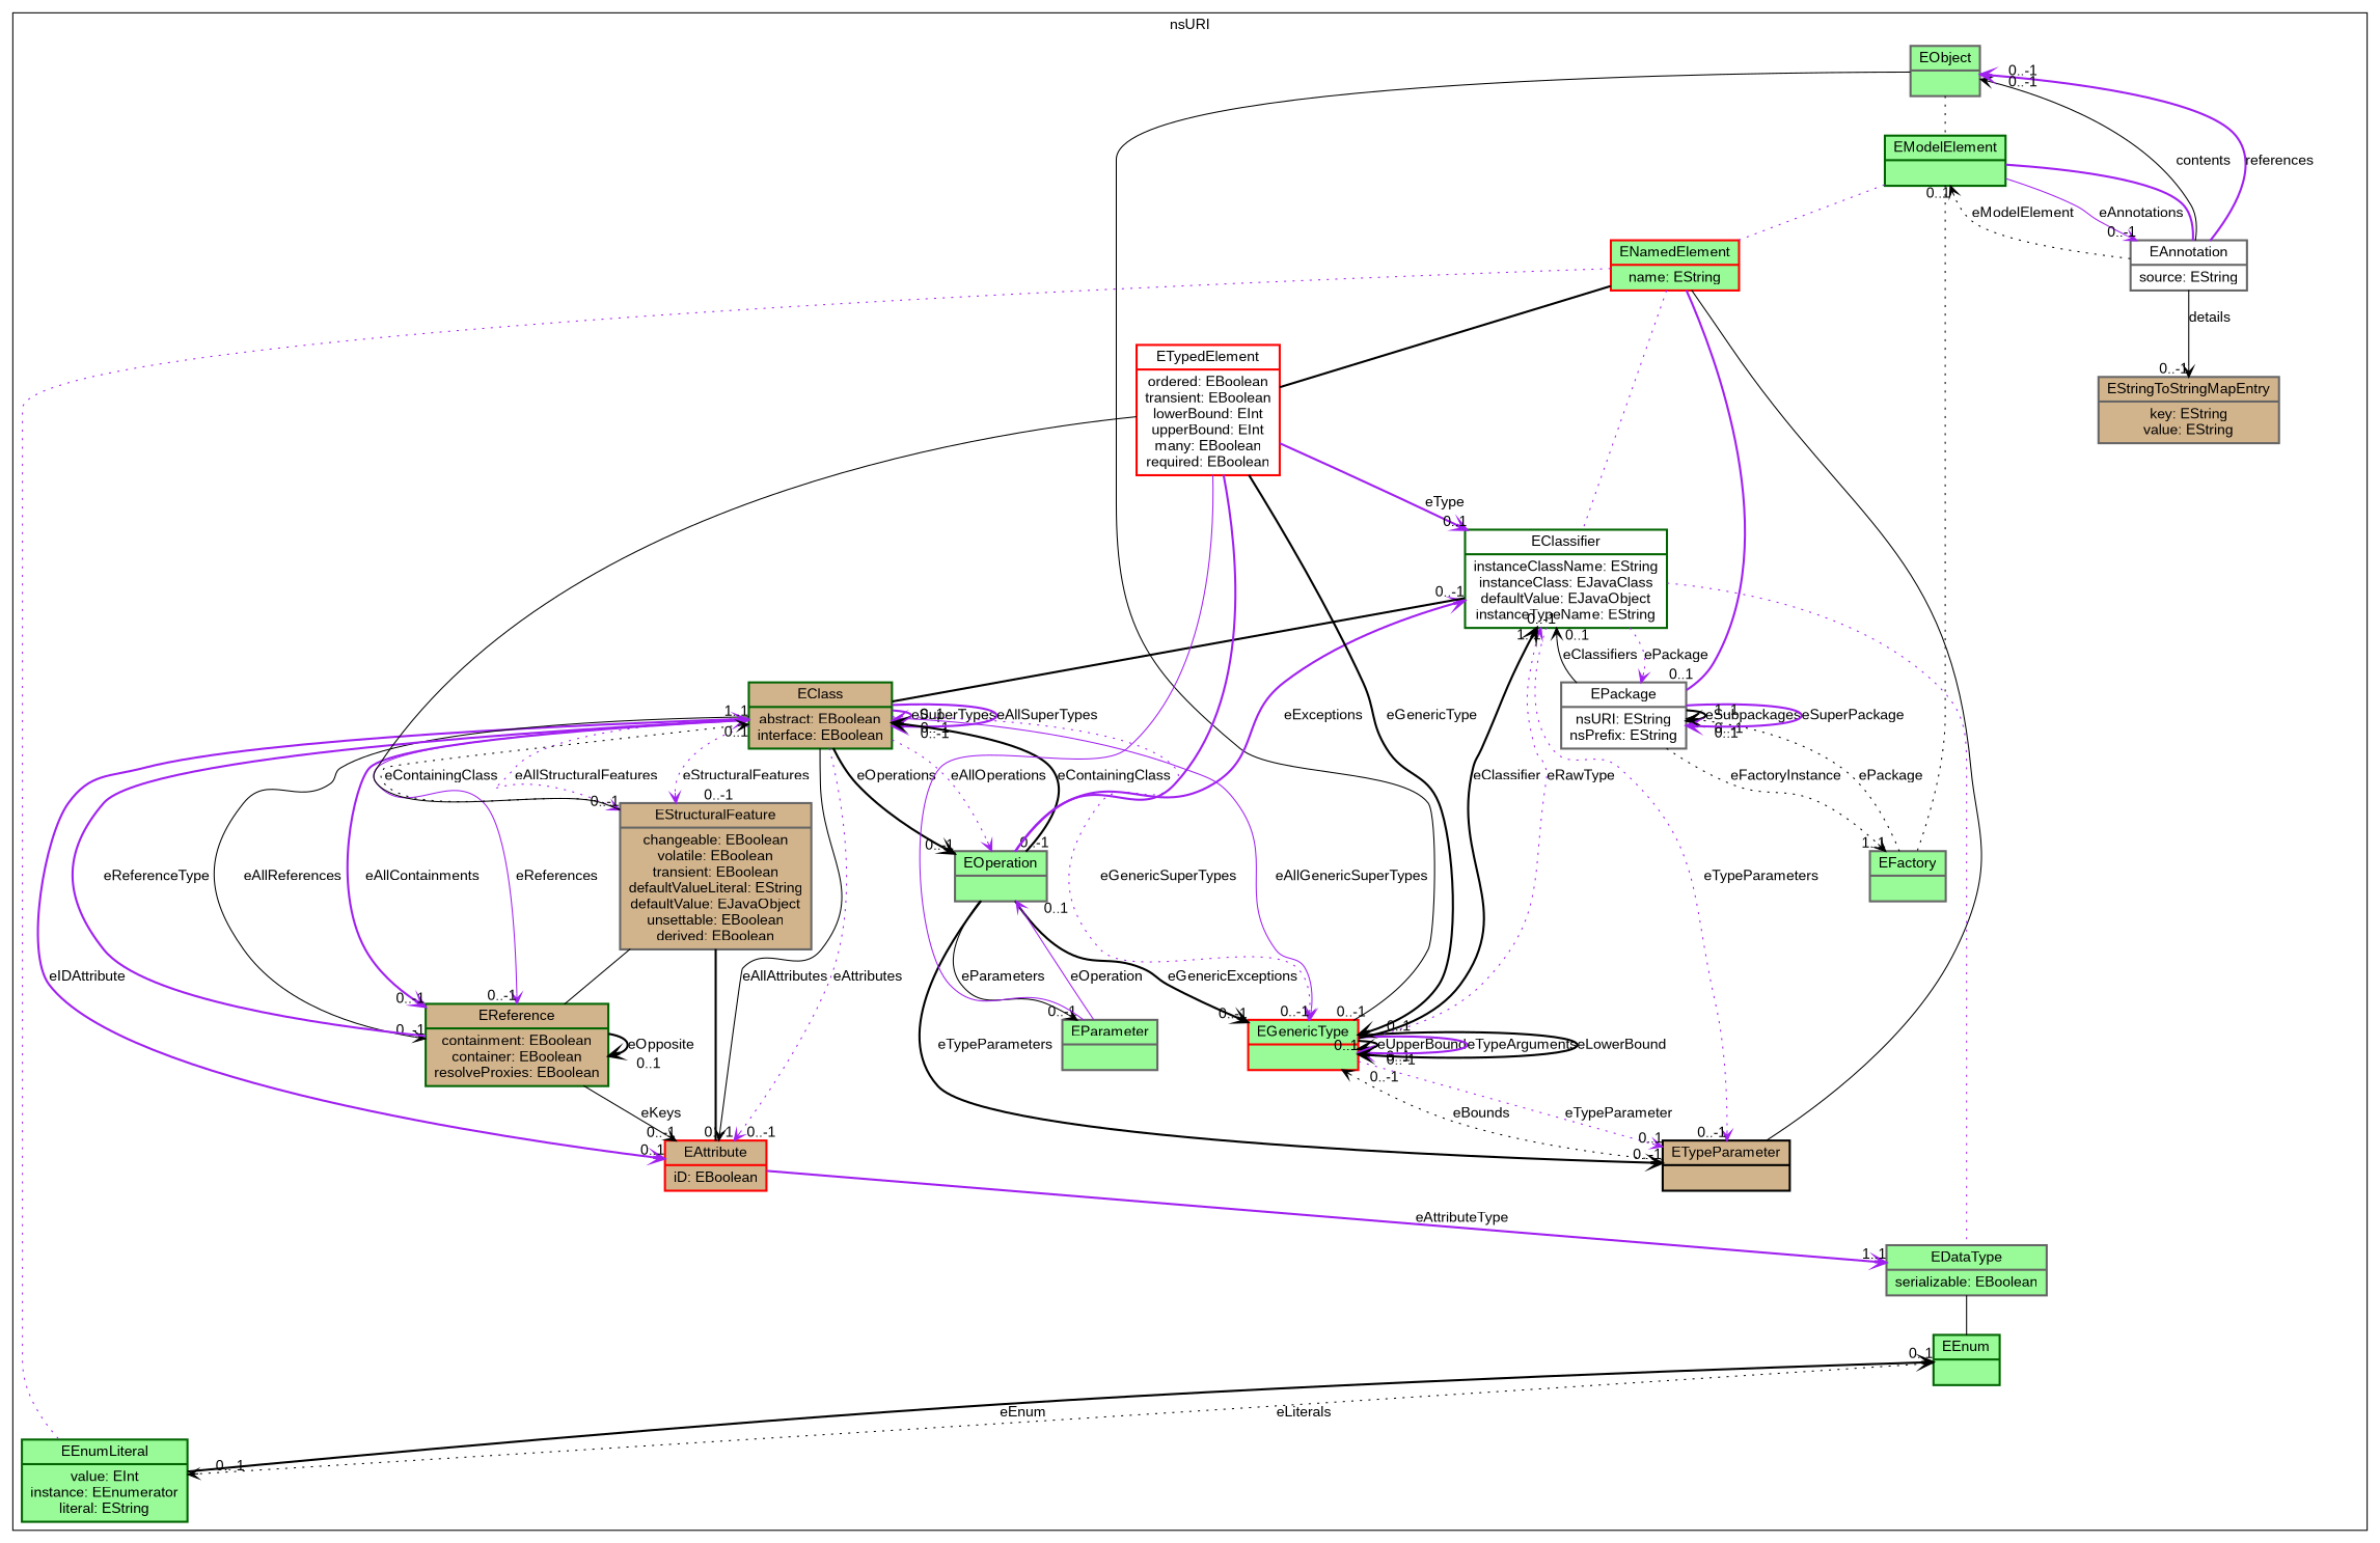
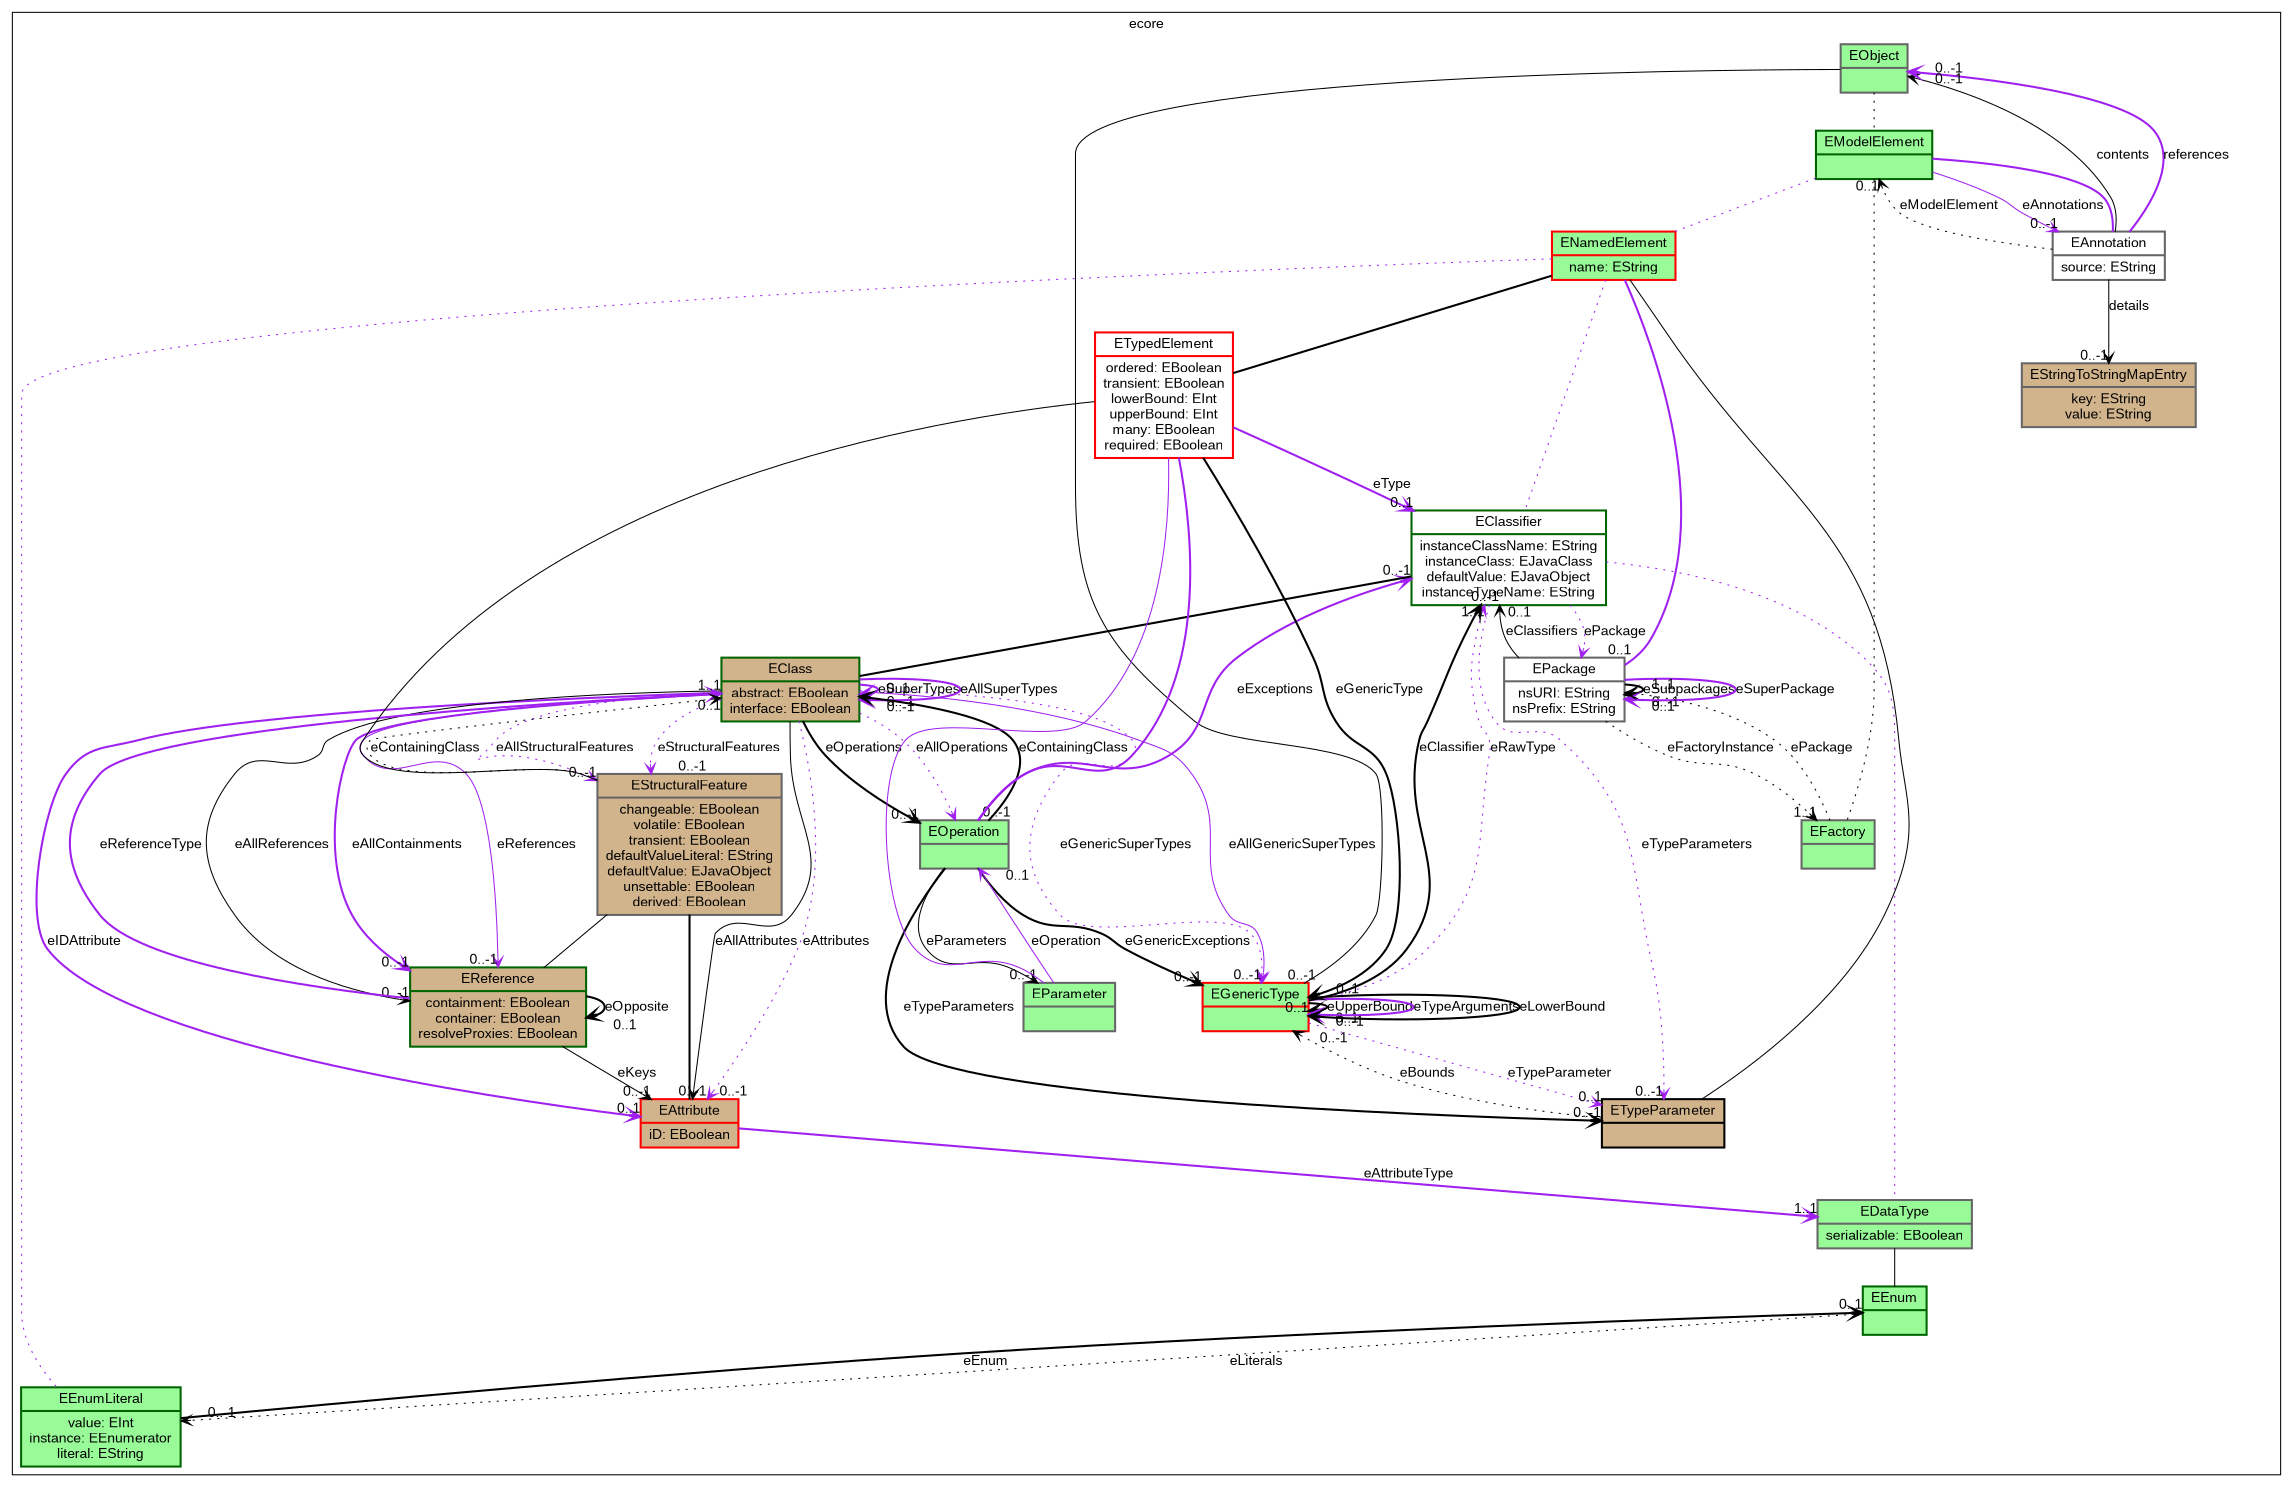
  digraph {
    fontname=arial
    node [color=gray40 fillcolor=palegreen fontname=arial shape=record style="bold, filled,filled"]
    edge [arrowhead=vee arrowtail=none color=black fontname=arial headlabel="       0..-1" style=bold weight=1]
    n1 [color=red fillcolor=tan label="{EAttribute|iD: EBoolean}"]
    n2 [label="{EDataType|serializable: EBoolean}"]
    n3 [fillcolor=white label="{EAnnotation|source: EString}"]
    n4 [color=darkgreen label="{EModelElement|}"]
    n5 [label="{EObject|}"]
    n6 [fillcolor=tan label="{EStringToStringMapEntry|key: EString\nvalue: EString}"]
    n7 [color=darkgreen fillcolor=tan label="{EClass|abstract: EBoolean\ninterface: EBoolean}"]
    n8 [label="{EOperation|}"]
    n9 [color=darkgreen fillcolor=tan label="{EReference|containment: EBoolean\ncontainer: EBoolean\nresolveProxies: EBoolean}"]
    n10 [fillcolor=tan label="{EStructuralFeature|changeable: EBoolean\nvolatile: EBoolean\ntransient: EBoolean\ndefaultValueLiteral: EString\ndefaultValue: EJavaObject\nunsettable: EBoolean\nderived: EBoolean}"]
    n11 [color=red label="{EGenericType|}"]
    n12 [color=darkgreen fillcolor=white label="{EClassifier|instanceClassName: EString\ninstanceClass: EJavaClass\ndefaultValue: EJavaObject\ninstanceTypeName: EString}"]
    n13 [fillcolor=white label="{EPackage|nsURI: EString\nnsPrefix: EString}"]
    n14 [color=black fillcolor=tan label="{ETypeParameter|}"]
    n15 [color=darkgreen label="{EEnum|}"]
    n16 [color=darkgreen label="{EEnumLiteral|value: EInt\ninstance: EEnumerator\nliteral: EString}"]
    n17 [label="{EFactory|}"]
    n18 [color=red label="{ENamedElement|name: EString}"]
    n19 [color=red fillcolor=white label="{ETypedElement|ordered: EBoolean\ntransient: EBoolean\nlowerBound: EInt\nupperBound: EInt\nmany: EBoolean\nrequired: EBoolean}"]
    n20 [label="{EParameter|}"]
    subgraph cluster_1 {
-     label=nsURI
+     label=ecore
      n1
      n2
      n3
      n4
      n5
      n6
      n7
      n8
      n9
      n10
      n11
      n12
      n13
      n14
      n15
      n16
      n17
      n18
      n19
      n20
    }
    n1 -> n2 [color=purple headlabel="       1..1" label=eAttributeType]
    n2 -> n15 [arrowhead=none arrowtail=empty style=solid weight=100 headlabel=""]
    n3 -> n4 [headlabel="       0..1" label=eModelElement style=dotted]
    n3 -> n5 [arrowtail=diamond label=contents style=solid weight=50]
    n3 -> n5 [color=purple label=references]
    n3 -> n6 [arrowtail=diamond label=details style=solid weight=50]
    n4 -> n3 [arrowtail=diamond color=purple label=eAnnotations style=solid weight=50]
    n4 -> n3 [arrowhead=none arrowtail=empty color=purple weight=100 headlabel=""]
    n4 -> n17 [arrowhead=none arrowtail=empty style=dotted weight=100 headlabel=""]
    n4 -> n18 [arrowhead=none arrowtail=empty color=purple style=dotted weight=100 headlabel=""]
    n5 -> n4 [arrowhead=none arrowtail=empty style=dotted weight=100 headlabel=""]
    n5 -> n11 [arrowhead=none arrowtail=empty style=solid weight=100 headlabel=""]
    n7 -> n1 [label=eAllAttributes style=solid]
    n7 -> n1 [color=purple label=eAttributes style=dotted]
    n7 -> n1 [color=purple headlabel="       0..1" label=eIDAttribute]
    n7 -> n7 [color=purple label=eSuperTypes]
    n7 -> n7 [color=purple label=eAllSuperTypes]
    n7 -> n8 [arrowtail=diamond label=eOperations weight=50]
    n7 -> n8 [color=purple label=eAllOperations style=dotted]
    n7 -> n9 [label=eAllReferences style=solid]
    n7 -> n9 [color=purple label=eReferences style=solid]
    n7 -> n9 [color=purple label=eAllContainments]
    n7 -> n10 [color=purple label=eAllStructuralFeatures style=dotted]
    n7 -> n10 [arrowtail=diamond color=purple label=eStructuralFeatures style=dotted weight=50]
    n7 -> n11 [arrowtail=diamond color=purple label=eGenericSuperTypes style=dotted weight=50]
    n7 -> n11 [color=purple label=eAllGenericSuperTypes style=solid]
    n8 -> n7 [headlabel="       0..1" label=eContainingClass]
    n8 -> n11 [arrowtail=diamond label=eGenericExceptions weight=50]
    n8 -> n12 [color=purple label=eExceptions]
    n8 -> n14 [arrowtail=diamond label=eTypeParameters weight=50]
    n8 -> n20 [arrowtail=diamond label=eParameters style=solid weight=50]
    n9 -> n1 [label=eKeys style=solid]
    n9 -> n7 [color=purple headlabel="       1..1" label=eReferenceType]
    n9 -> n9 [headlabel="       0..1" label=eOpposite]
    n10 -> n1 [arrowhead=none arrowtail=empty weight=100 headlabel=""]
    n10 -> n7 [headlabel="       0..1" label=eContainingClass style=dotted]
    n10 -> n9 [arrowhead=none arrowtail=empty style=solid weight=100 headlabel=""]
    n11 -> n11 [arrowtail=diamond headlabel="       0..1" label=eUpperBound weight=50]
    n11 -> n11 [arrowtail=diamond color=purple label=eTypeArguments weight=50]
    n11 -> n11 [arrowtail=diamond headlabel="       0..1" label=eLowerBound weight=50]
    n11 -> n12 [color=purple headlabel="       1..1" label=eRawType style=dotted]
    n11 -> n12 [headlabel="       0..1" label=eClassifier]
    n11 -> n14 [color=purple headlabel="       0..1" label=eTypeParameter style=dotted]
    n12 -> n2 [arrowhead=none arrowtail=empty color=purple style=dotted weight=100 headlabel=""]
    n12 -> n7 [arrowhead=none arrowtail=empty weight=100 headlabel=""]
    n12 -> n13 [color=purple headlabel="       0..1" label=ePackage style=dotted]
    n12 -> n14 [arrowtail=diamond color=purple label=eTypeParameters style=dotted weight=50]
    n13 -> n12 [arrowtail=diamond label=eClassifiers style=solid weight=50]
    n13 -> n13 [arrowtail=diamond label=eSubpackages weight=50]
    n13 -> n13 [color=purple headlabel="       0..1" label=eSuperPackage]
    n13 -> n17 [headlabel="       1..1" label=eFactoryInstance style=dotted]
    n14 -> n11 [arrowtail=diamond label=eBounds style=dotted weight=50]
    n15 -> n16 [arrowtail=diamond label=eLiterals style=dotted weight=50]
    n16 -> n15 [headlabel="       0..1" label=eEnum]
    n17 -> n13 [headlabel="       1..1" label=ePackage style=dotted]
    n18 -> n12 [arrowhead=none arrowtail=empty color=purple style=dotted weight=100 headlabel=""]
    n18 -> n13 [arrowhead=none arrowtail=empty color=purple weight=100 headlabel=""]
    n18 -> n14 [arrowhead=none arrowtail=empty style=solid weight=100 headlabel=""]
    n18 -> n16 [arrowhead=none arrowtail=empty color=purple style=dotted weight=100 headlabel=""]
    n18 -> n19 [arrowhead=none arrowtail=empty weight=100 headlabel=""]
    n19 -> n8 [arrowhead=none arrowtail=empty color=purple weight=100 headlabel=""]
    n19 -> n10 [arrowhead=none arrowtail=empty style=solid weight=100 headlabel=""]
    n19 -> n11 [arrowtail=diamond headlabel="       0..1" label=eGenericType weight=50]
    n19 -> n12 [color=purple headlabel="       0..1" label=eType]
    n19 -> n20 [arrowhead=none arrowtail=empty color=purple style=solid weight=100 headlabel=""]
    n20 -> n8 [color=purple headlabel="       0..1" label=eOperation style=solid]
  }
